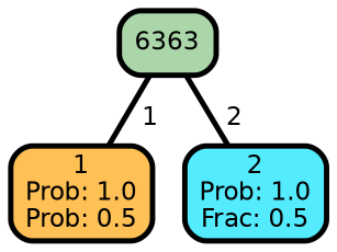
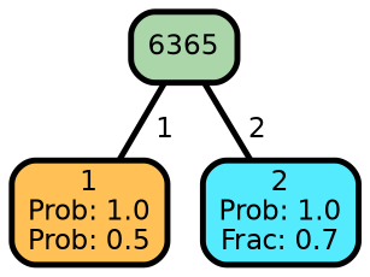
  graph {
    ranksep="0 equally"
    splines=straight
    node [color=black fontcolor=black fontname=helvetica penwidth=3 shape=box style="filled, rounded"]
    edge [color=black fontname=helvetica penwidth=3]
    n1 [fillcolor="#ffc155" label="1\nProb: 1.0\nProb: 0.5"]
-   n2 [fillcolor="#aad6aa" label=6363]
-   n3 [fillcolor="#55ebff" label="2\nProb: 1.0\nFrac: 0.5"]
+   n2 [fillcolor="#aad6aa" label=6365]
+   n3 [fillcolor="#55ebff" label="2\nProb: 1.0\nFrac: 0.7"]
    subgraph sub_1 {
      rank=same
    }
    n2 -- n1 [label=" 1"]
    n2 -- n3 [label=" 2"]
  }
